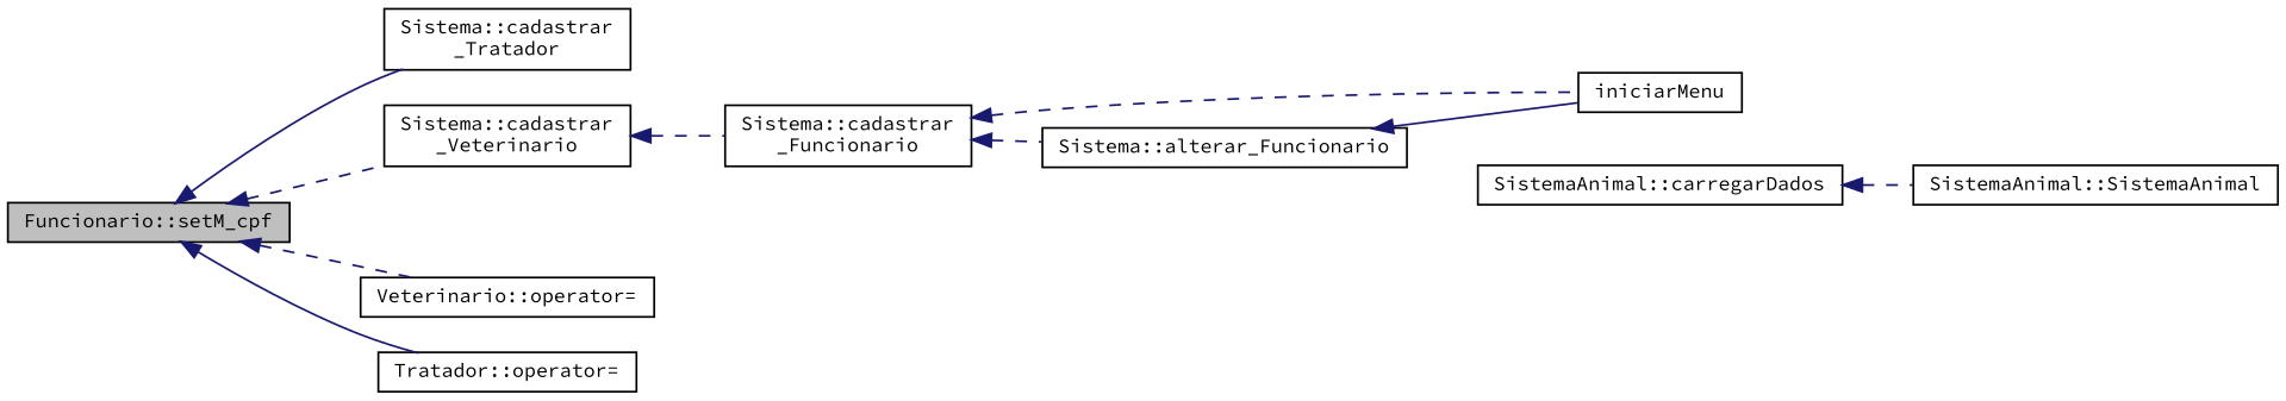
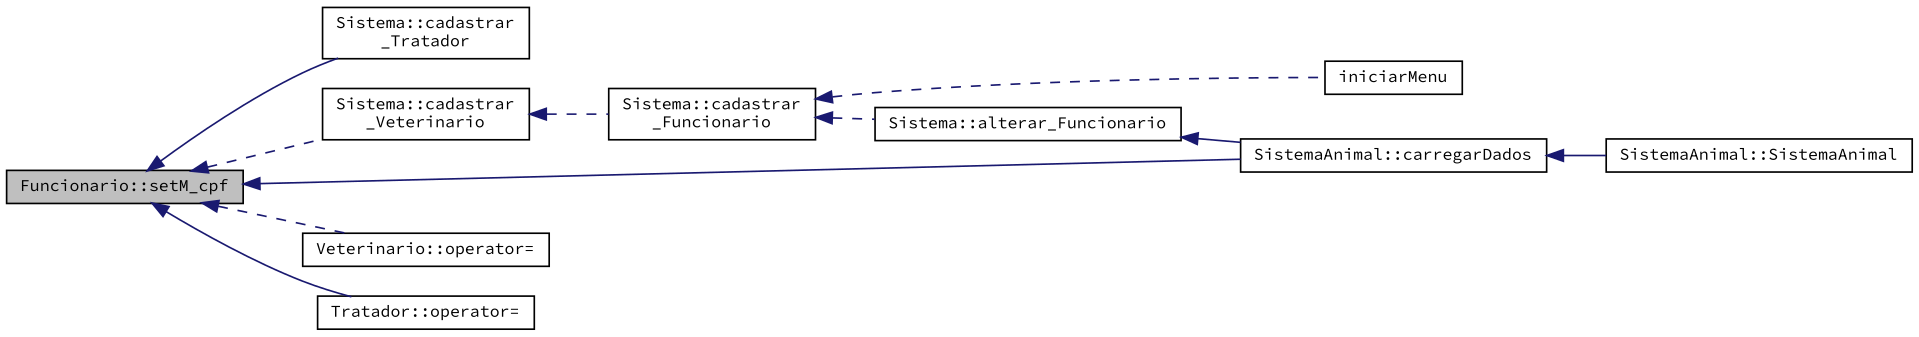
  digraph {
    fontname="Source Code Pro"
    rankdir=LR
    node [color=black fillcolor=white fontname="Source Code Pro" fontsize=10 shape=record style=filled]
    edge [color=midnightblue dir=back fontname="Source Code Pro" fontsize=10 labelfontname=Helvetica labelfontsize=10 style=dashed]
    n1 [fillcolor=grey75 fontcolor=black height=0.2 label="Funcionario::setM_cpf" width=0.4]
    n2 [height=0.2 label="Sistema::cadastrar\l_Tratador" width=0.4]
    n3 [height=0.2 label="Sistema::cadastrar\l_Veterinario" width=0.4]
    n4 [height=0.2 label="SistemaAnimal::carregarDados" width=0.4]
    n5 [height=0.2 label="Veterinario::operator=" width=0.4]
    n6 [height=0.2 label="Tratador::operator=" width=0.4]
    n7 [height=0.2 label="Sistema::cadastrar\l_Funcionario" width=0.4]
    n8 [height=0.2 label="SistemaAnimal::SistemaAnimal" width=0.4]
    n9 [height=0.2 label=iniciarMenu width=0.4]
    n10 [height=0.2 label="Sistema::alterar_Funcionario" width=0.4]
    n1 -> n2 [style=solid]
    n1 -> n3
+   n1 -> n4 [style=solid]
    n1 -> n5
    n1 -> n6 [style=solid]
    n3 -> n7
-   n4 -> n8
+   n4 -> n8 [style=solid]
    n7 -> n9
    n7 -> n10
-   n10 -> n9 [style=solid]
+   n10 -> n4 [style=solid]
  }
